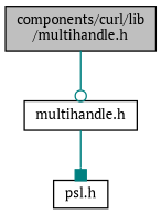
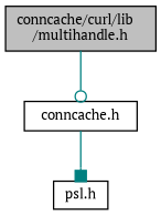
  digraph {
    fontname="PT Serif"
    node [color=black fillcolor=white fontname="PT Serif" fontsize=10 shape=record style=filled]
    edge [color=teal fontname="PT Serif" fontsize=10 labelfontname=Helvetica labelfontsize=10 style=solid]
-   n1 [fillcolor=grey75 fontcolor=black height=0.2 label="components/curl/lib\l/multihandle.h" width=0.4]
-   n2 [height=0.2 label="multihandle.h" width=0.4]
+   n1 [fillcolor=grey75 fontcolor=black height=0.2 label="conncache/curl/lib\l/multihandle.h" width=0.4]
+   n2 [height=0.2 label="conncache.h" width=0.4]
    n3 [height=0.2 label="psl.h" width=0.4]
    n1 -> n2 [arrowhead=odot]
    n2 -> n3 [arrowhead=box]
  }
